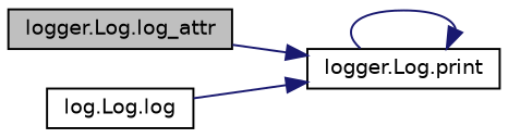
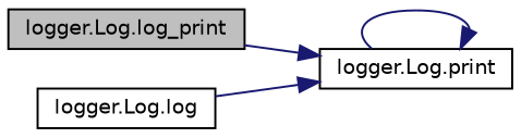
  digraph {
    rankdir=LR
    node [color=black fillcolor=white fontname=Helvetica fontsize=10 shape=record style=filled]
    edge [color=midnightblue fontname=Helvetica fontsize=10 labelfontname=Helvetica labelfontsize=10 style=solid]
-   n1 [fillcolor=grey75 fontcolor=black height=0.2 label="logger.Log.log_attr" width=0.4]
+   n1 [fillcolor=grey75 fontcolor=black height=0.2 label="logger.Log.log_print" width=0.4]
    n2 [height=0.2 label="logger.Log.print" width=0.4]
-   n3 [height=0.2 label="log.Log.log" width=0.4]
+   n3 [height=0.2 label="logger.Log.log" width=0.4]
    n1 -> n2
    n2 -> n2
    n3 -> n2
  }
